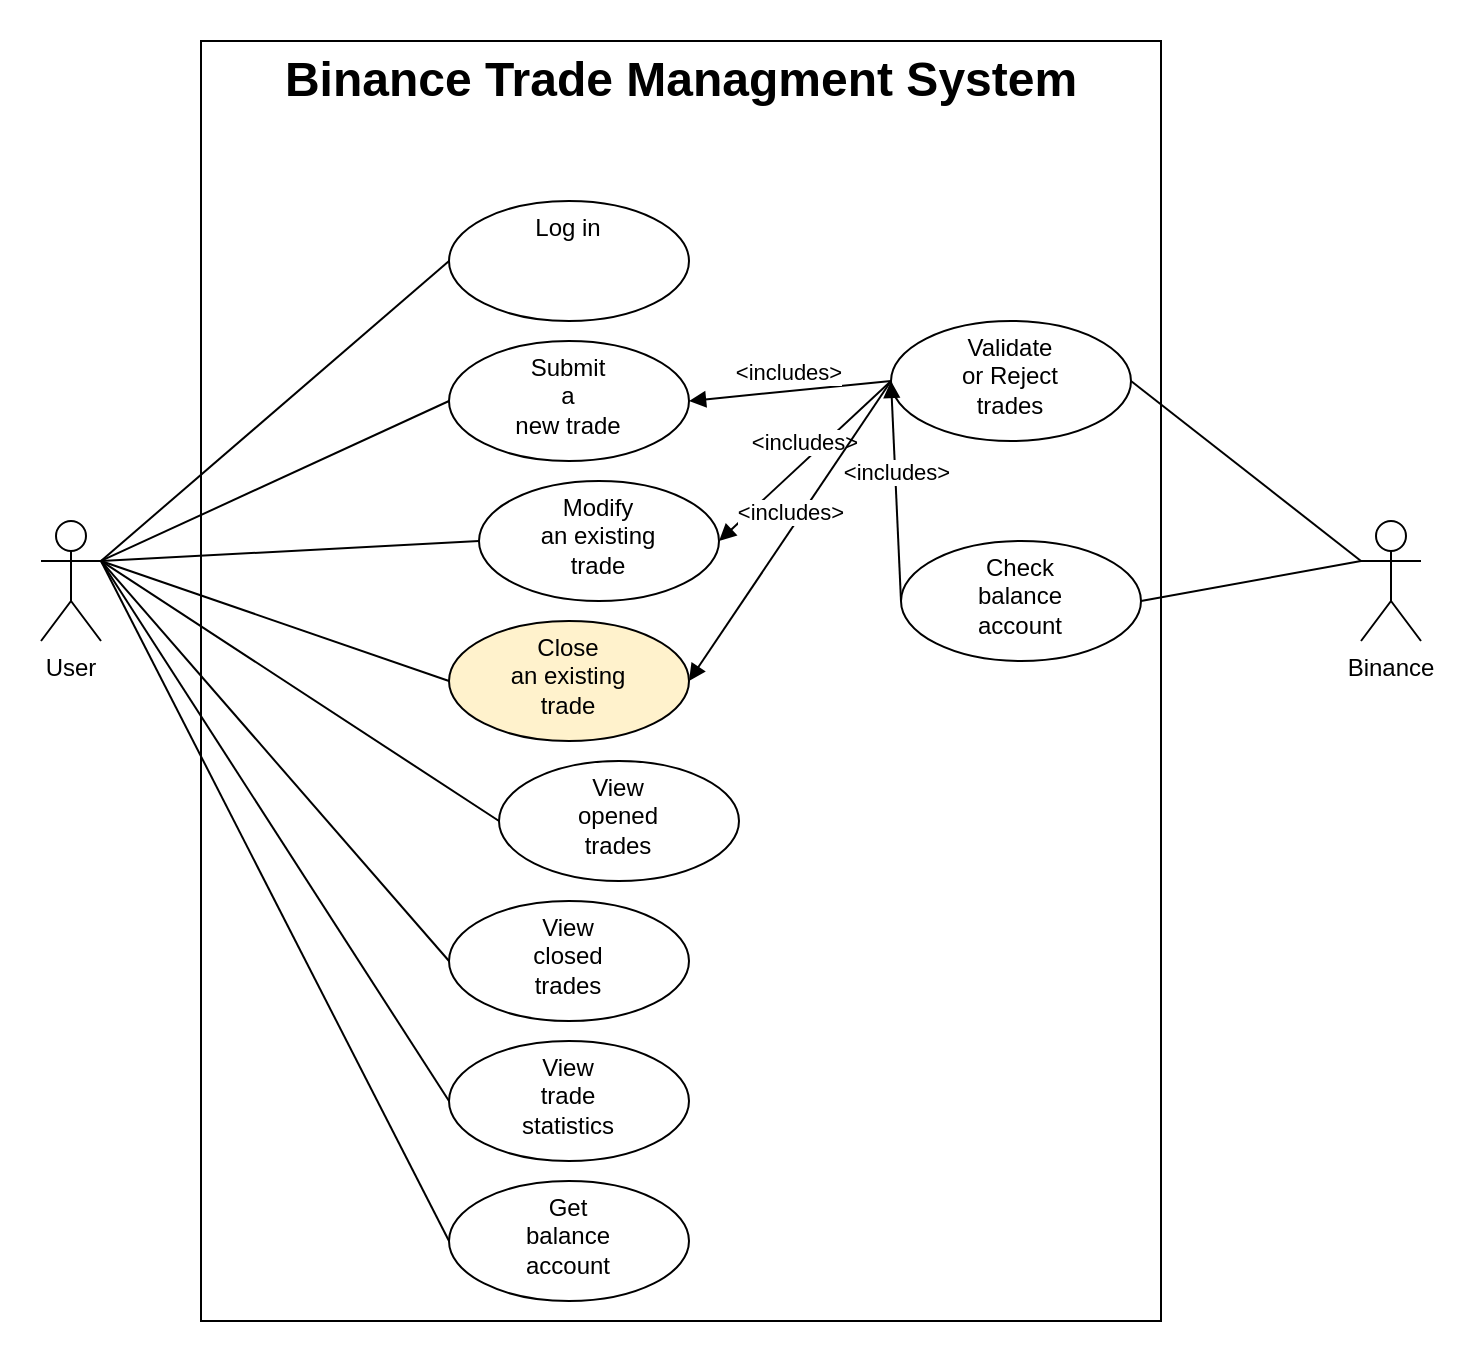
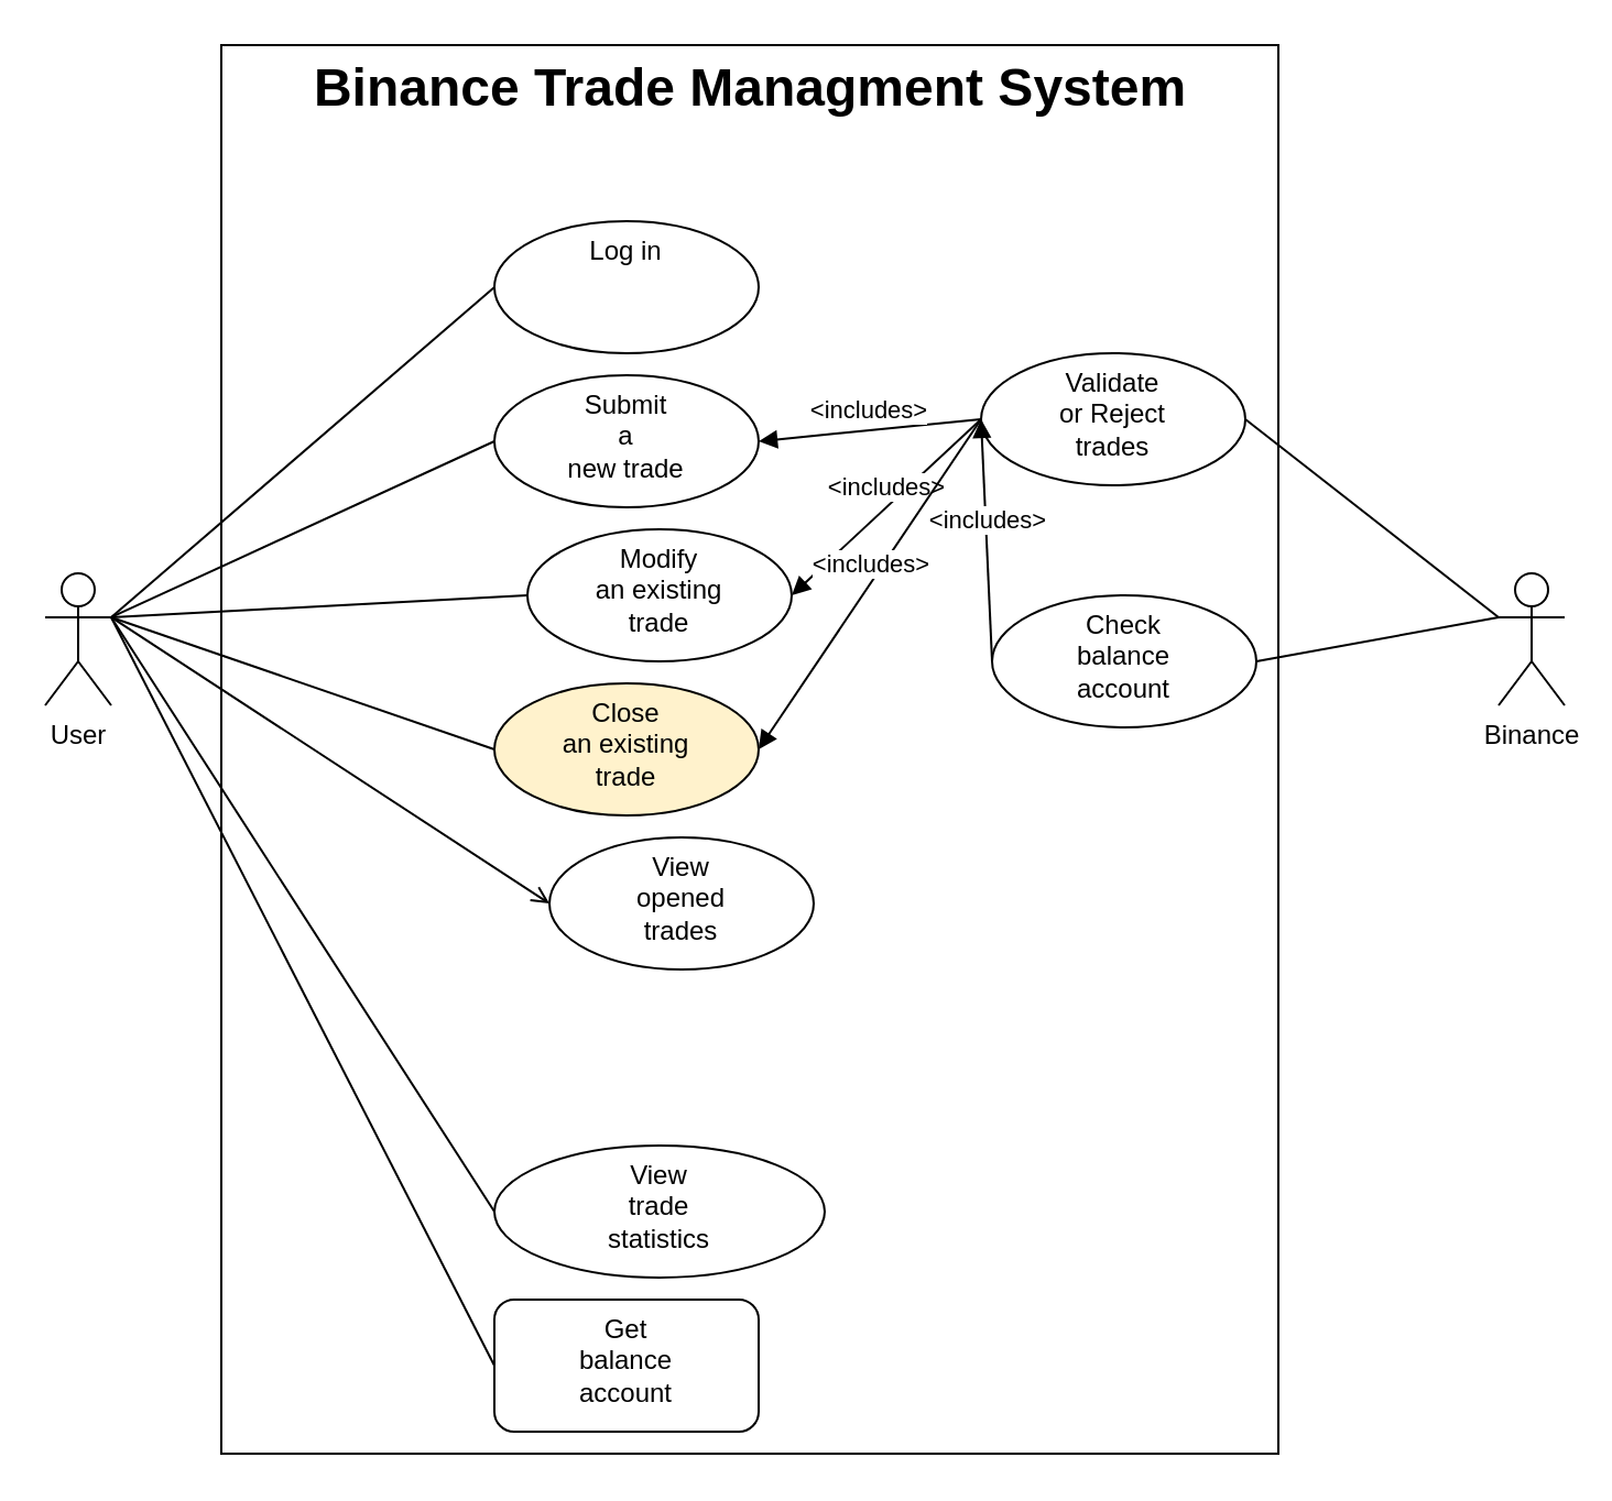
  <mxCell id="0" />
  <mxCell id="1" parent="0" />
  <mxCell id="2" value="" style="rounded=0;whiteSpace=wrap;html=1;" vertex="1" parent="1"><mxGeometry x="100" y="20" width="480" height="640" as="geometry" /></mxCell>
  <mxCell id="3" value="User&lt;br&gt;" style="shape=umlActor;verticalLabelPosition=bottom;verticalAlign=top;html=1;" vertex="1" parent="1"><mxGeometry x="20" y="260" width="30" height="60" as="geometry" /></mxCell>
  <mxCell id="4" value="Submit&lt;br&gt;a&lt;br&gt;new trade" style="ellipse;whiteSpace=wrap;html=1;verticalAlign=top;" vertex="1" parent="1"><mxGeometry x="224" y="170" width="120" height="60" as="geometry" /></mxCell>
  <mxCell id="5" value="Modify&lt;br&gt;an existing&lt;br&gt;trade" style="ellipse;whiteSpace=wrap;html=1;verticalAlign=top;" vertex="1" parent="1"><mxGeometry x="239" y="240" width="120" height="60" as="geometry" /></mxCell>
  <mxCell id="6" value="Close&lt;br&gt;an existing&lt;br&gt;trade" style="ellipse;whiteSpace=wrap;html=1;verticalAlign=top;fillColor=#fff2cc;" vertex="1" parent="1"><mxGeometry x="224" y="310" width="120" height="60" as="geometry" /></mxCell>
  <mxCell id="7" value="View&lt;br&gt;opened&lt;br&gt;trades" style="ellipse;whiteSpace=wrap;html=1;verticalAlign=top;" vertex="1" parent="1"><mxGeometry x="249" y="380" width="120" height="60" as="geometry" /></mxCell>
- <mxCell id="8" value="View&lt;br&gt;closed&lt;br&gt;trades" style="ellipse;whiteSpace=wrap;html=1;verticalAlign=top;" vertex="1" parent="1"><mxGeometry x="224" y="450" width="120" height="60" as="geometry" /></mxCell>
- <mxCell id="9" value="View&lt;br&gt;trade&lt;br&gt;statistics" style="ellipse;whiteSpace=wrap;html=1;verticalAlign=top;" vertex="1" parent="1"><mxGeometry x="224" y="520" width="120" height="60" as="geometry" /></mxCell>
+ <mxCell id="9" value="View&lt;br&gt;trade&lt;br&gt;statistics" style="ellipse;whiteSpace=wrap;html=1;verticalAlign=top;" vertex="1" parent="1"><mxGeometry x="224" y="520" width="150" height="60" as="geometry" /></mxCell>
  <mxCell id="10" value="Binance" style="shape=umlActor;verticalLabelPosition=bottom;verticalAlign=top;html=1;" vertex="1" parent="1"><mxGeometry x="680" y="260" width="30" height="60" as="geometry" /></mxCell>
  <mxCell id="11" value="Validate&lt;br&gt;or Reject&lt;br&gt;trades" style="ellipse;whiteSpace=wrap;html=1;verticalAlign=top;" vertex="1" parent="1"><mxGeometry x="445" y="160" width="120" height="60" as="geometry" /></mxCell>
- <mxCell id="12" value="Get&lt;br&gt;balance&lt;br&gt;account" style="ellipse;whiteSpace=wrap;html=1;verticalAlign=top;" vertex="1" parent="1"><mxGeometry x="224" y="590" width="120" height="60" as="geometry" /></mxCell>
+ <mxCell id="12" value="Get&lt;br&gt;balance&lt;br&gt;account" style="whiteSpace=wrap;html=1;verticalAlign=top;rounded=1;" vertex="1" parent="1"><mxGeometry x="224" y="590" width="120" height="60" as="geometry" /></mxCell>
  <mxCell id="13" value="Log in" style="ellipse;whiteSpace=wrap;html=1;verticalAlign=top;" vertex="1" parent="1"><mxGeometry x="224" y="100" width="120" height="60" as="geometry" /></mxCell>
  <mxCell id="14" value="" style="endArrow=none;html=1;rounded=0;exitX=1;exitY=0.333;exitDx=0;exitDy=0;exitPerimeter=0;entryX=0;entryY=0.5;entryDx=0;entryDy=0;" edge="1" parent="1" source="3" target="13"><mxGeometry width="50" height="50" relative="1" as="geometry"><mxPoint x="330" y="560" as="sourcePoint" /><mxPoint x="380" y="510" as="targetPoint" /></mxGeometry></mxCell>
  <mxCell id="15" value="" style="endArrow=none;html=1;rounded=0;exitX=1;exitY=0.333;exitDx=0;exitDy=0;exitPerimeter=0;entryX=0;entryY=0.5;entryDx=0;entryDy=0;" edge="1" parent="1" source="3" target="4"><mxGeometry width="50" height="50" relative="1" as="geometry"><mxPoint x="60" y="290" as="sourcePoint" /><mxPoint x="234" y="140" as="targetPoint" /></mxGeometry></mxCell>
  <mxCell id="16" value="" style="endArrow=none;html=1;rounded=0;entryX=0;entryY=0.5;entryDx=0;entryDy=0;exitX=1;exitY=0.333;exitDx=0;exitDy=0;exitPerimeter=0;" edge="1" parent="1" source="3" target="5"><mxGeometry width="50" height="50" relative="1" as="geometry"><mxPoint x="330" y="460" as="sourcePoint" /><mxPoint x="380" y="410" as="targetPoint" /></mxGeometry></mxCell>
  <mxCell id="17" value="" style="endArrow=none;html=1;rounded=0;entryX=0;entryY=0.5;entryDx=0;entryDy=0;exitX=1;exitY=0.333;exitDx=0;exitDy=0;exitPerimeter=0;" edge="1" parent="1" source="3" target="6"><mxGeometry width="50" height="50" relative="1" as="geometry"><mxPoint x="330" y="460" as="sourcePoint" /><mxPoint x="380" y="410" as="targetPoint" /></mxGeometry></mxCell>
- <mxCell id="18" value="" style="endArrow=none;html=1;rounded=0;entryX=0;entryY=0.5;entryDx=0;entryDy=0;exitX=1;exitY=0.333;exitDx=0;exitDy=0;exitPerimeter=0;" edge="1" parent="1" source="3" target="7"><mxGeometry width="50" height="50" relative="1" as="geometry"><mxPoint x="330" y="460" as="sourcePoint" /><mxPoint x="380" y="410" as="targetPoint" /></mxGeometry></mxCell>
- <mxCell id="19" value="" style="endArrow=none;html=1;rounded=0;entryX=0;entryY=0.5;entryDx=0;entryDy=0;exitX=1;exitY=0.333;exitDx=0;exitDy=0;exitPerimeter=0;" edge="1" parent="1" source="3" target="8"><mxGeometry width="50" height="50" relative="1" as="geometry"><mxPoint x="330" y="460" as="sourcePoint" /><mxPoint x="380" y="410" as="targetPoint" /></mxGeometry></mxCell>
+ <mxCell id="18" value="" style="endArrow=open;html=1;rounded=0;entryX=0;entryY=0.5;entryDx=0;entryDy=0;exitX=1;exitY=0.333;exitDx=0;exitDy=0;exitPerimeter=0;" edge="1" parent="1" source="3" target="7"><mxGeometry width="50" height="50" relative="1" as="geometry"><mxPoint x="330" y="460" as="sourcePoint" /><mxPoint x="380" y="410" as="targetPoint" /></mxGeometry></mxCell>
  <mxCell id="20" value="" style="endArrow=none;html=1;rounded=0;entryX=0;entryY=0.5;entryDx=0;entryDy=0;exitX=1;exitY=0.333;exitDx=0;exitDy=0;exitPerimeter=0;" edge="1" parent="1" source="3" target="9"><mxGeometry width="50" height="50" relative="1" as="geometry"><mxPoint x="330" y="460" as="sourcePoint" /><mxPoint x="380" y="410" as="targetPoint" /></mxGeometry></mxCell>
  <mxCell id="21" value="" style="endArrow=none;html=1;rounded=0;entryX=1;entryY=0.333;entryDx=0;entryDy=0;entryPerimeter=0;exitX=0;exitY=0.5;exitDx=0;exitDy=0;" edge="1" parent="1" source="12" target="3"><mxGeometry width="50" height="50" relative="1" as="geometry"><mxPoint x="330" y="460" as="sourcePoint" /><mxPoint x="380" y="410" as="targetPoint" /></mxGeometry></mxCell>
  <mxCell id="22" value="" style="endArrow=none;html=1;rounded=0;entryX=1;entryY=0.5;entryDx=0;entryDy=0;exitX=0;exitY=0.333;exitDx=0;exitDy=0;exitPerimeter=0;" edge="1" parent="1" source="10" target="11"><mxGeometry width="50" height="50" relative="1" as="geometry"><mxPoint x="400" y="460" as="sourcePoint" /><mxPoint x="450" y="410" as="targetPoint" /></mxGeometry></mxCell>
  <mxCell id="23" value="&amp;lt;includes&amp;gt;" style="html=1;verticalAlign=bottom;endArrow=block;rounded=0;exitX=0;exitY=0.5;exitDx=0;exitDy=0;entryX=1;entryY=0.5;entryDx=0;entryDy=0;" edge="1" parent="1" source="11" target="4"><mxGeometry width="80" relative="1" as="geometry"><mxPoint x="310" y="440" as="sourcePoint" /><mxPoint x="390" y="440" as="targetPoint" /></mxGeometry></mxCell>
  <mxCell id="24" value="Check&lt;br&gt;balance&lt;br&gt;account" style="ellipse;whiteSpace=wrap;html=1;verticalAlign=top;" vertex="1" parent="1"><mxGeometry x="450" y="270" width="120" height="60" as="geometry" /></mxCell>
  <mxCell id="25" value="&amp;lt;includes&amp;gt;" style="html=1;verticalAlign=bottom;endArrow=block;rounded=0;exitX=0;exitY=0.5;exitDx=0;exitDy=0;entryX=1;entryY=0.5;entryDx=0;entryDy=0;" edge="1" parent="1" source="11" target="5"><mxGeometry width="80" relative="1" as="geometry"><mxPoint x="460" y="210" as="sourcePoint" /><mxPoint x="354" y="210" as="targetPoint" /></mxGeometry></mxCell>
  <mxCell id="26" value="&amp;lt;includes&amp;gt;" style="html=1;verticalAlign=bottom;endArrow=block;rounded=0;exitX=0;exitY=0.5;exitDx=0;exitDy=0;entryX=1;entryY=0.5;entryDx=0;entryDy=0;" edge="1" parent="1" source="11" target="6"><mxGeometry width="80" relative="1" as="geometry"><mxPoint x="460" y="210" as="sourcePoint" /><mxPoint x="354" y="280" as="targetPoint" /></mxGeometry></mxCell>
  <mxCell id="27" value="" style="endArrow=none;html=1;rounded=0;entryX=1;entryY=0.5;entryDx=0;entryDy=0;exitX=0;exitY=0.333;exitDx=0;exitDy=0;exitPerimeter=0;" edge="1" parent="1" source="10" target="24"><mxGeometry width="50" height="50" relative="1" as="geometry"><mxPoint x="690" y="290" as="sourcePoint" /><mxPoint x="580" y="210" as="targetPoint" /></mxGeometry></mxCell>
  <mxCell id="28" value="&amp;lt;includes&amp;gt;" style="html=1;verticalAlign=bottom;endArrow=block;rounded=0;exitX=0;exitY=0.5;exitDx=0;exitDy=0;entryX=0;entryY=0.5;entryDx=0;entryDy=0;" edge="1" parent="1" source="24" target="11"><mxGeometry width="80" relative="1" as="geometry"><mxPoint x="460" y="210" as="sourcePoint" /><mxPoint x="354" y="350" as="targetPoint" /></mxGeometry></mxCell>
  <mxCell id="29" value="Binance Trade Managment System" style="text;strokeColor=none;fillColor=none;html=1;fontSize=24;fontStyle=1;verticalAlign=middle;align=center;" vertex="1" parent="1"><mxGeometry x="290" y="20" width="100" height="40" as="geometry" /></mxCell>
